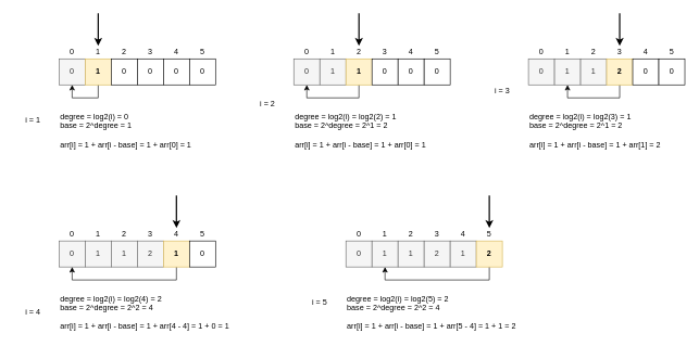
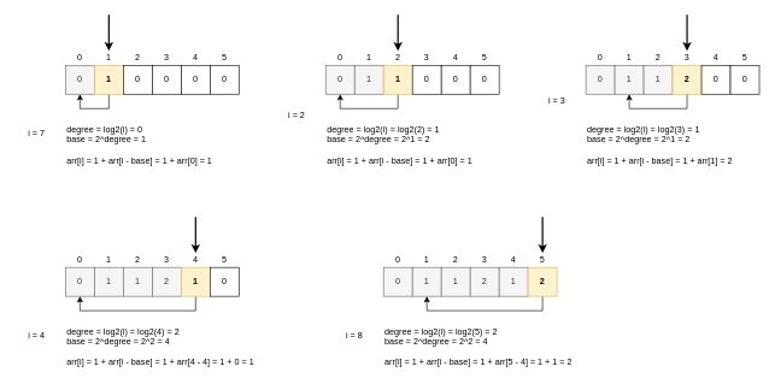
  <mxCell id="0" />
  <mxCell id="1" parent="0" />
  <mxCell id="2" value="0" style="rounded=0;whiteSpace=wrap;html=1;fillColor=#f5f5f5;fontColor=#333333;strokeColor=#666666;" vertex="1" parent="1"><mxGeometry x="90" y="90" width="40" height="40" as="geometry" /></mxCell>
  <mxCell id="3" style="edgeStyle=orthogonalEdgeStyle;rounded=0;orthogonalLoop=1;jettySize=auto;html=1;exitX=0.5;exitY=1;exitDx=0;exitDy=0;entryX=0.5;entryY=1;entryDx=0;entryDy=0;strokeWidth=1;" edge="1" parent="1" source="4" target="2"><mxGeometry relative="1" as="geometry" /></mxCell>
  <mxCell id="4" value="1" style="rounded=0;whiteSpace=wrap;html=1;fillColor=#fff2cc;strokeColor=#d6b656;fontStyle=1" vertex="1" parent="1"><mxGeometry x="130" y="90" width="40" height="40" as="geometry" /></mxCell>
  <mxCell id="5" value="0" style="rounded=0;whiteSpace=wrap;html=1;" vertex="1" parent="1"><mxGeometry x="170" y="90" width="40" height="40" as="geometry" /></mxCell>
  <mxCell id="6" value="0" style="rounded=0;whiteSpace=wrap;html=1;" vertex="1" parent="1"><mxGeometry x="210" y="90" width="40" height="40" as="geometry" /></mxCell>
  <mxCell id="7" value="0" style="rounded=0;whiteSpace=wrap;html=1;" vertex="1" parent="1"><mxGeometry x="250" y="90" width="40" height="40" as="geometry" /></mxCell>
  <mxCell id="8" value="0" style="text;html=1;strokeColor=none;fillColor=none;align=center;verticalAlign=middle;whiteSpace=wrap;rounded=0;" vertex="1" parent="1"><mxGeometry x="90" y="70" width="40" height="20" as="geometry" /></mxCell>
  <mxCell id="9" value="1" style="text;html=1;strokeColor=none;fillColor=none;align=center;verticalAlign=middle;whiteSpace=wrap;rounded=0;" vertex="1" parent="1"><mxGeometry x="130" y="70" width="40" height="20" as="geometry" /></mxCell>
  <mxCell id="10" value="2" style="text;html=1;strokeColor=none;fillColor=none;align=center;verticalAlign=middle;whiteSpace=wrap;rounded=0;" vertex="1" parent="1"><mxGeometry x="170" y="70" width="40" height="20" as="geometry" /></mxCell>
  <mxCell id="11" value="3" style="text;html=1;strokeColor=none;fillColor=none;align=center;verticalAlign=middle;whiteSpace=wrap;rounded=0;" vertex="1" parent="1"><mxGeometry x="210" y="70" width="40" height="20" as="geometry" /></mxCell>
  <mxCell id="12" value="4" style="text;html=1;strokeColor=none;fillColor=none;align=center;verticalAlign=middle;whiteSpace=wrap;rounded=0;" vertex="1" parent="1"><mxGeometry x="250" y="70" width="40" height="20" as="geometry" /></mxCell>
- <mxCell id="13" value="i = 1" style="text;html=1;strokeColor=none;fillColor=none;align=center;verticalAlign=middle;whiteSpace=wrap;rounded=0;" vertex="1" parent="1"><mxGeometry x="20" y="170" width="60" height="30" as="geometry" /></mxCell>
+ <mxCell id="13" value="i = 7" style="text;html=1;strokeColor=none;fillColor=none;align=center;verticalAlign=middle;whiteSpace=wrap;rounded=0;" vertex="1" parent="1"><mxGeometry x="20" y="170" width="60" height="30" as="geometry" /></mxCell>
  <mxCell id="14" value="degree = log2(i) = 0&lt;br&gt;base = 2^degree = 1&lt;br&gt;&lt;br&gt;arr[i] = 1 + arr[i - base] = 1 + arr[0] = 1" style="text;html=1;strokeColor=none;fillColor=none;align=left;verticalAlign=middle;whiteSpace=wrap;rounded=0;" vertex="1" parent="1"><mxGeometry x="90" y="170" width="220" height="60" as="geometry" /></mxCell>
  <mxCell id="15" value="" style="endArrow=classic;html=1;rounded=0;entryX=0.5;entryY=0;entryDx=0;entryDy=0;strokeWidth=2;" edge="1" parent="1" target="9"><mxGeometry width="50" height="50" relative="1" as="geometry"><mxPoint x="150" y="20" as="sourcePoint" /><mxPoint x="420" y="340" as="targetPoint" /></mxGeometry></mxCell>
  <mxCell id="16" value="0" style="rounded=0;whiteSpace=wrap;html=1;fillColor=#f5f5f5;fontColor=#333333;strokeColor=#666666;" vertex="1" parent="1"><mxGeometry x="450" y="90" width="40" height="40" as="geometry" /></mxCell>
  <mxCell id="17" style="edgeStyle=orthogonalEdgeStyle;rounded=0;orthogonalLoop=1;jettySize=auto;html=1;exitX=0.5;exitY=1;exitDx=0;exitDy=0;entryX=0.5;entryY=1;entryDx=0;entryDy=0;strokeWidth=1;" edge="1" parent="1" source="19" target="16"><mxGeometry relative="1" as="geometry" /></mxCell>
  <mxCell id="18" value="1" style="rounded=0;whiteSpace=wrap;html=1;fillColor=#f5f5f5;strokeColor=#666666;fontColor=#333333;" vertex="1" parent="1"><mxGeometry x="490" y="90" width="40" height="40" as="geometry" /></mxCell>
  <mxCell id="19" value="1" style="rounded=0;whiteSpace=wrap;html=1;fillColor=#fff2cc;strokeColor=#d6b656;fontStyle=1" vertex="1" parent="1"><mxGeometry x="530" y="90" width="40" height="40" as="geometry" /></mxCell>
  <mxCell id="20" value="0" style="rounded=0;whiteSpace=wrap;html=1;" vertex="1" parent="1"><mxGeometry x="570" y="90" width="40" height="40" as="geometry" /></mxCell>
  <mxCell id="21" value="0" style="rounded=0;whiteSpace=wrap;html=1;" vertex="1" parent="1"><mxGeometry x="610" y="90" width="40" height="40" as="geometry" /></mxCell>
  <mxCell id="22" value="0" style="text;html=1;strokeColor=none;fillColor=none;align=center;verticalAlign=middle;whiteSpace=wrap;rounded=0;" vertex="1" parent="1"><mxGeometry x="450" y="70" width="40" height="20" as="geometry" /></mxCell>
  <mxCell id="23" value="1" style="text;html=1;strokeColor=none;fillColor=none;align=center;verticalAlign=middle;whiteSpace=wrap;rounded=0;" vertex="1" parent="1"><mxGeometry x="490" y="70" width="40" height="20" as="geometry" /></mxCell>
  <mxCell id="24" value="2" style="text;html=1;strokeColor=none;fillColor=none;align=center;verticalAlign=middle;whiteSpace=wrap;rounded=0;" vertex="1" parent="1"><mxGeometry x="530" y="70" width="40" height="20" as="geometry" /></mxCell>
  <mxCell id="25" value="3" style="text;html=1;strokeColor=none;fillColor=none;align=center;verticalAlign=middle;whiteSpace=wrap;rounded=0;" vertex="1" parent="1"><mxGeometry x="570" y="70" width="40" height="20" as="geometry" /></mxCell>
  <mxCell id="26" value="4" style="text;html=1;strokeColor=none;fillColor=none;align=center;verticalAlign=middle;whiteSpace=wrap;rounded=0;" vertex="1" parent="1"><mxGeometry x="610" y="70" width="40" height="20" as="geometry" /></mxCell>
  <mxCell id="27" value="i = 2" style="text;html=1;strokeColor=none;fillColor=none;align=center;verticalAlign=middle;whiteSpace=wrap;rounded=0;" vertex="1" parent="1"><mxGeometry x="380" y="145" width="60" height="30" as="geometry" /></mxCell>
  <mxCell id="28" value="degree = log2(i) = log2(2) = 1&lt;br&gt;base = 2^degree = 2^1 = 2&lt;br&gt;&lt;br&gt;arr[i] = 1 + arr[i - base] = 1 + arr[0] = 1" style="text;html=1;strokeColor=none;fillColor=none;align=left;verticalAlign=middle;whiteSpace=wrap;rounded=0;" vertex="1" parent="1"><mxGeometry x="450" y="170" width="220" height="60" as="geometry" /></mxCell>
  <mxCell id="29" value="" style="endArrow=classic;html=1;rounded=0;entryX=0.5;entryY=0;entryDx=0;entryDy=0;strokeWidth=2;" edge="1" parent="1" target="24"><mxGeometry width="50" height="50" relative="1" as="geometry"><mxPoint x="550" y="20" as="sourcePoint" /><mxPoint x="780" y="340" as="targetPoint" /></mxGeometry></mxCell>
  <mxCell id="30" value="0" style="rounded=0;whiteSpace=wrap;html=1;fillColor=#f5f5f5;fontColor=#333333;strokeColor=#666666;" vertex="1" parent="1"><mxGeometry x="810" y="90" width="40" height="40" as="geometry" /></mxCell>
  <mxCell id="31" style="edgeStyle=orthogonalEdgeStyle;rounded=0;orthogonalLoop=1;jettySize=auto;html=1;exitX=0.5;exitY=1;exitDx=0;exitDy=0;entryX=0.5;entryY=1;entryDx=0;entryDy=0;strokeWidth=1;" edge="1" parent="1" source="34" target="32"><mxGeometry relative="1" as="geometry" /></mxCell>
  <mxCell id="32" value="1" style="rounded=0;whiteSpace=wrap;html=1;fillColor=#f5f5f5;strokeColor=#666666;fontColor=#333333;" vertex="1" parent="1"><mxGeometry x="850" y="90" width="40" height="40" as="geometry" /></mxCell>
  <mxCell id="33" value="1" style="rounded=0;whiteSpace=wrap;html=1;fillColor=#f5f5f5;strokeColor=#666666;fontStyle=0;fontColor=#333333;" vertex="1" parent="1"><mxGeometry x="890" y="90" width="40" height="40" as="geometry" /></mxCell>
  <mxCell id="34" value="2" style="rounded=0;whiteSpace=wrap;html=1;fillColor=#fff2cc;strokeColor=#d6b656;fontStyle=1" vertex="1" parent="1"><mxGeometry x="930" y="90" width="40" height="40" as="geometry" /></mxCell>
  <mxCell id="35" value="0" style="rounded=0;whiteSpace=wrap;html=1;" vertex="1" parent="1"><mxGeometry x="970" y="90" width="40" height="40" as="geometry" /></mxCell>
  <mxCell id="36" value="0" style="text;html=1;strokeColor=none;fillColor=none;align=center;verticalAlign=middle;whiteSpace=wrap;rounded=0;" vertex="1" parent="1"><mxGeometry x="810" y="70" width="40" height="20" as="geometry" /></mxCell>
  <mxCell id="37" value="1" style="text;html=1;strokeColor=none;fillColor=none;align=center;verticalAlign=middle;whiteSpace=wrap;rounded=0;" vertex="1" parent="1"><mxGeometry x="850" y="70" width="40" height="20" as="geometry" /></mxCell>
  <mxCell id="38" value="2" style="text;html=1;strokeColor=none;fillColor=none;align=center;verticalAlign=middle;whiteSpace=wrap;rounded=0;" vertex="1" parent="1"><mxGeometry x="890" y="70" width="40" height="20" as="geometry" /></mxCell>
  <mxCell id="39" value="3" style="text;html=1;strokeColor=none;fillColor=none;align=center;verticalAlign=middle;whiteSpace=wrap;rounded=0;" vertex="1" parent="1"><mxGeometry x="930" y="70" width="40" height="20" as="geometry" /></mxCell>
  <mxCell id="40" value="4" style="text;html=1;strokeColor=none;fillColor=none;align=center;verticalAlign=middle;whiteSpace=wrap;rounded=0;" vertex="1" parent="1"><mxGeometry x="970" y="70" width="40" height="20" as="geometry" /></mxCell>
  <mxCell id="41" value="i = 3" style="text;html=1;strokeColor=none;fillColor=none;align=center;verticalAlign=middle;whiteSpace=wrap;rounded=0;" vertex="1" parent="1"><mxGeometry x="740" y="125" width="60" height="30" as="geometry" /></mxCell>
  <mxCell id="42" value="degree = log2(i) = log2(3) = 1&lt;br&gt;base = 2^degree = 2^1 = 2&lt;br&gt;&lt;br&gt;arr[i] = 1 + arr[i - base] = 1 + arr[1] = 2" style="text;html=1;strokeColor=none;fillColor=none;align=left;verticalAlign=middle;whiteSpace=wrap;rounded=0;" vertex="1" parent="1"><mxGeometry x="810" y="170" width="220" height="60" as="geometry" /></mxCell>
  <mxCell id="43" value="" style="endArrow=classic;html=1;rounded=0;entryX=0.5;entryY=0;entryDx=0;entryDy=0;strokeWidth=2;" edge="1" parent="1" target="39"><mxGeometry width="50" height="50" relative="1" as="geometry"><mxPoint x="950" y="20" as="sourcePoint" /><mxPoint x="1140" y="340" as="targetPoint" /></mxGeometry></mxCell>
  <mxCell id="44" value="0" style="rounded=0;whiteSpace=wrap;html=1;fillColor=#f5f5f5;fontColor=#333333;strokeColor=#666666;" vertex="1" parent="1"><mxGeometry x="90" y="370" width="40" height="40" as="geometry" /></mxCell>
  <mxCell id="45" style="edgeStyle=orthogonalEdgeStyle;rounded=0;orthogonalLoop=1;jettySize=auto;html=1;exitX=0.5;exitY=1;exitDx=0;exitDy=0;entryX=0.5;entryY=1;entryDx=0;entryDy=0;strokeWidth=1;" edge="1" parent="1" source="49" target="44"><mxGeometry relative="1" as="geometry" /></mxCell>
  <mxCell id="46" value="1" style="rounded=0;whiteSpace=wrap;html=1;fillColor=#f5f5f5;strokeColor=#666666;fontColor=#333333;" vertex="1" parent="1"><mxGeometry x="130" y="370" width="40" height="40" as="geometry" /></mxCell>
  <mxCell id="47" value="1" style="rounded=0;whiteSpace=wrap;html=1;fillColor=#f5f5f5;strokeColor=#666666;fontStyle=0;fontColor=#333333;" vertex="1" parent="1"><mxGeometry x="170" y="370" width="40" height="40" as="geometry" /></mxCell>
  <mxCell id="48" value="2" style="rounded=0;whiteSpace=wrap;html=1;fillColor=#f5f5f5;strokeColor=#666666;fontStyle=0;fontColor=#333333;" vertex="1" parent="1"><mxGeometry x="210" y="370" width="40" height="40" as="geometry" /></mxCell>
  <mxCell id="49" value="1" style="rounded=0;whiteSpace=wrap;html=1;fillColor=#fff2cc;strokeColor=#d6b656;fontStyle=1" vertex="1" parent="1"><mxGeometry x="250" y="370" width="40" height="40" as="geometry" /></mxCell>
  <mxCell id="50" value="0" style="text;html=1;strokeColor=none;fillColor=none;align=center;verticalAlign=middle;whiteSpace=wrap;rounded=0;" vertex="1" parent="1"><mxGeometry x="90" y="350" width="40" height="20" as="geometry" /></mxCell>
  <mxCell id="51" value="1" style="text;html=1;strokeColor=none;fillColor=none;align=center;verticalAlign=middle;whiteSpace=wrap;rounded=0;" vertex="1" parent="1"><mxGeometry x="130" y="350" width="40" height="20" as="geometry" /></mxCell>
  <mxCell id="52" value="2" style="text;html=1;strokeColor=none;fillColor=none;align=center;verticalAlign=middle;whiteSpace=wrap;rounded=0;" vertex="1" parent="1"><mxGeometry x="170" y="350" width="40" height="20" as="geometry" /></mxCell>
  <mxCell id="53" value="3" style="text;html=1;strokeColor=none;fillColor=none;align=center;verticalAlign=middle;whiteSpace=wrap;rounded=0;" vertex="1" parent="1"><mxGeometry x="210" y="350" width="40" height="20" as="geometry" /></mxCell>
  <mxCell id="54" value="4" style="text;html=1;strokeColor=none;fillColor=none;align=center;verticalAlign=middle;whiteSpace=wrap;rounded=0;" vertex="1" parent="1"><mxGeometry x="250" y="350" width="40" height="20" as="geometry" /></mxCell>
- <mxCell id="55" value="i = 4" style="text;html=1;strokeColor=none;fillColor=none;align=center;verticalAlign=middle;whiteSpace=wrap;rounded=0;" vertex="1" parent="1"><mxGeometry x="20" y="465" width="60" height="30" as="geometry" /></mxCell>
+ <mxCell id="55" value="i = 4" style="text;html=1;strokeColor=none;fillColor=none;align=center;verticalAlign=middle;whiteSpace=wrap;rounded=0;" vertex="1" parent="1"><mxGeometry x="20" y="450" width="60" height="30" as="geometry" /></mxCell>
  <mxCell id="56" value="degree = log2(i) = log2(4) = 2&lt;br&gt;base = 2^degree = 2^2 = 4&lt;br&gt;&lt;br&gt;arr[i] = 1 + arr[i - base] = 1 + arr[4 - 4] = 1 + 0 = 1" style="text;html=1;strokeColor=none;fillColor=none;align=left;verticalAlign=middle;whiteSpace=wrap;rounded=0;" vertex="1" parent="1"><mxGeometry x="90" y="450" width="280" height="60" as="geometry" /></mxCell>
  <mxCell id="57" value="" style="endArrow=classic;html=1;rounded=0;entryX=0.5;entryY=0;entryDx=0;entryDy=0;strokeWidth=2;" edge="1" parent="1" target="54"><mxGeometry width="50" height="50" relative="1" as="geometry"><mxPoint x="270" y="300" as="sourcePoint" /><mxPoint x="420" y="620" as="targetPoint" /></mxGeometry></mxCell>
  <mxCell id="58" value="0" style="rounded=0;whiteSpace=wrap;html=1;" vertex="1" parent="1"><mxGeometry x="290" y="90" width="40" height="40" as="geometry" /></mxCell>
  <mxCell id="59" value="0" style="rounded=0;whiteSpace=wrap;html=1;" vertex="1" parent="1"><mxGeometry x="650" y="90" width="40" height="40" as="geometry" /></mxCell>
  <mxCell id="60" value="0" style="rounded=0;whiteSpace=wrap;html=1;" vertex="1" parent="1"><mxGeometry x="1010" y="90" width="40" height="40" as="geometry" /></mxCell>
  <mxCell id="61" value="0" style="rounded=0;whiteSpace=wrap;html=1;" vertex="1" parent="1"><mxGeometry x="290" y="370" width="40" height="40" as="geometry" /></mxCell>
  <mxCell id="62" value="5" style="text;html=1;strokeColor=none;fillColor=none;align=center;verticalAlign=middle;whiteSpace=wrap;rounded=0;" vertex="1" parent="1"><mxGeometry x="290" y="70" width="40" height="20" as="geometry" /></mxCell>
  <mxCell id="63" value="5" style="text;html=1;strokeColor=none;fillColor=none;align=center;verticalAlign=middle;whiteSpace=wrap;rounded=0;" vertex="1" parent="1"><mxGeometry x="650" y="70" width="40" height="20" as="geometry" /></mxCell>
  <mxCell id="64" value="5" style="text;html=1;strokeColor=none;fillColor=none;align=center;verticalAlign=middle;whiteSpace=wrap;rounded=0;" vertex="1" parent="1"><mxGeometry x="1010" y="70" width="40" height="20" as="geometry" /></mxCell>
  <mxCell id="65" value="5" style="text;html=1;strokeColor=none;fillColor=none;align=center;verticalAlign=middle;whiteSpace=wrap;rounded=0;" vertex="1" parent="1"><mxGeometry x="290" y="350" width="40" height="20" as="geometry" /></mxCell>
  <mxCell id="66" value="0" style="rounded=0;whiteSpace=wrap;html=1;fillColor=#f5f5f5;fontColor=#333333;strokeColor=#666666;" vertex="1" parent="1"><mxGeometry x="530" y="370" width="40" height="40" as="geometry" /></mxCell>
  <mxCell id="67" style="edgeStyle=orthogonalEdgeStyle;rounded=0;orthogonalLoop=1;jettySize=auto;html=1;exitX=0.5;exitY=1;exitDx=0;exitDy=0;entryX=0.5;entryY=1;entryDx=0;entryDy=0;strokeWidth=1;" edge="1" parent="1" source="80" target="68"><mxGeometry relative="1" as="geometry" /></mxCell>
  <mxCell id="68" value="1" style="rounded=0;whiteSpace=wrap;html=1;fillColor=#f5f5f5;strokeColor=#666666;fontColor=#333333;" vertex="1" parent="1"><mxGeometry x="570" y="370" width="40" height="40" as="geometry" /></mxCell>
  <mxCell id="69" value="1" style="rounded=0;whiteSpace=wrap;html=1;fillColor=#f5f5f5;strokeColor=#666666;fontStyle=0;fontColor=#333333;" vertex="1" parent="1"><mxGeometry x="610" y="370" width="40" height="40" as="geometry" /></mxCell>
  <mxCell id="70" value="2" style="rounded=0;whiteSpace=wrap;html=1;fillColor=#f5f5f5;strokeColor=#666666;fontStyle=0;fontColor=#333333;" vertex="1" parent="1"><mxGeometry x="650" y="370" width="40" height="40" as="geometry" /></mxCell>
  <mxCell id="71" value="1" style="rounded=0;whiteSpace=wrap;html=1;fillColor=#f5f5f5;strokeColor=#666666;fontColor=#333333;" vertex="1" parent="1"><mxGeometry x="690" y="370" width="40" height="40" as="geometry" /></mxCell>
  <mxCell id="72" value="0" style="text;html=1;strokeColor=none;fillColor=none;align=center;verticalAlign=middle;whiteSpace=wrap;rounded=0;" vertex="1" parent="1"><mxGeometry x="530" y="350" width="40" height="20" as="geometry" /></mxCell>
  <mxCell id="73" value="1" style="text;html=1;strokeColor=none;fillColor=none;align=center;verticalAlign=middle;whiteSpace=wrap;rounded=0;" vertex="1" parent="1"><mxGeometry x="570" y="350" width="40" height="20" as="geometry" /></mxCell>
  <mxCell id="74" value="2" style="text;html=1;strokeColor=none;fillColor=none;align=center;verticalAlign=middle;whiteSpace=wrap;rounded=0;" vertex="1" parent="1"><mxGeometry x="610" y="350" width="40" height="20" as="geometry" /></mxCell>
  <mxCell id="75" value="3" style="text;html=1;strokeColor=none;fillColor=none;align=center;verticalAlign=middle;whiteSpace=wrap;rounded=0;" vertex="1" parent="1"><mxGeometry x="650" y="350" width="40" height="20" as="geometry" /></mxCell>
  <mxCell id="76" value="4" style="text;html=1;strokeColor=none;fillColor=none;align=center;verticalAlign=middle;whiteSpace=wrap;rounded=0;" vertex="1" parent="1"><mxGeometry x="690" y="350" width="40" height="20" as="geometry" /></mxCell>
- <mxCell id="77" value="i = 5" style="text;html=1;strokeColor=none;fillColor=none;align=center;verticalAlign=middle;whiteSpace=wrap;rounded=0;" vertex="1" parent="1"><mxGeometry x="460" y="450" width="60" height="30" as="geometry" /></mxCell>
+ <mxCell id="77" value="i = 8" style="text;html=1;strokeColor=none;fillColor=none;align=center;verticalAlign=middle;whiteSpace=wrap;rounded=0;" vertex="1" parent="1"><mxGeometry x="460" y="450" width="60" height="30" as="geometry" /></mxCell>
  <mxCell id="78" value="degree = log2(i) = log2(5) = 2&lt;br&gt;base = 2^degree = 2^2 = 4&lt;br&gt;&lt;br&gt;arr[i] = 1 + arr[i - base] = 1 + arr[5 - 4] = 1 + 1 = 2" style="text;html=1;strokeColor=none;fillColor=none;align=left;verticalAlign=middle;whiteSpace=wrap;rounded=0;" vertex="1" parent="1"><mxGeometry x="530" y="450" width="280" height="60" as="geometry" /></mxCell>
  <mxCell id="79" value="" style="endArrow=classic;html=1;rounded=0;entryX=0.5;entryY=0;entryDx=0;entryDy=0;strokeWidth=2;" edge="1" parent="1" target="81"><mxGeometry width="50" height="50" relative="1" as="geometry"><mxPoint x="750" y="300" as="sourcePoint" /><mxPoint x="860" y="620" as="targetPoint" /></mxGeometry></mxCell>
  <mxCell id="80" value="2" style="rounded=0;whiteSpace=wrap;html=1;fillColor=#fff2cc;strokeColor=#d6b656;fontStyle=1" vertex="1" parent="1"><mxGeometry x="730" y="370" width="40" height="40" as="geometry" /></mxCell>
  <mxCell id="81" value="5" style="text;html=1;strokeColor=none;fillColor=none;align=center;verticalAlign=middle;whiteSpace=wrap;rounded=0;" vertex="1" parent="1"><mxGeometry x="730" y="350" width="40" height="20" as="geometry" /></mxCell>
